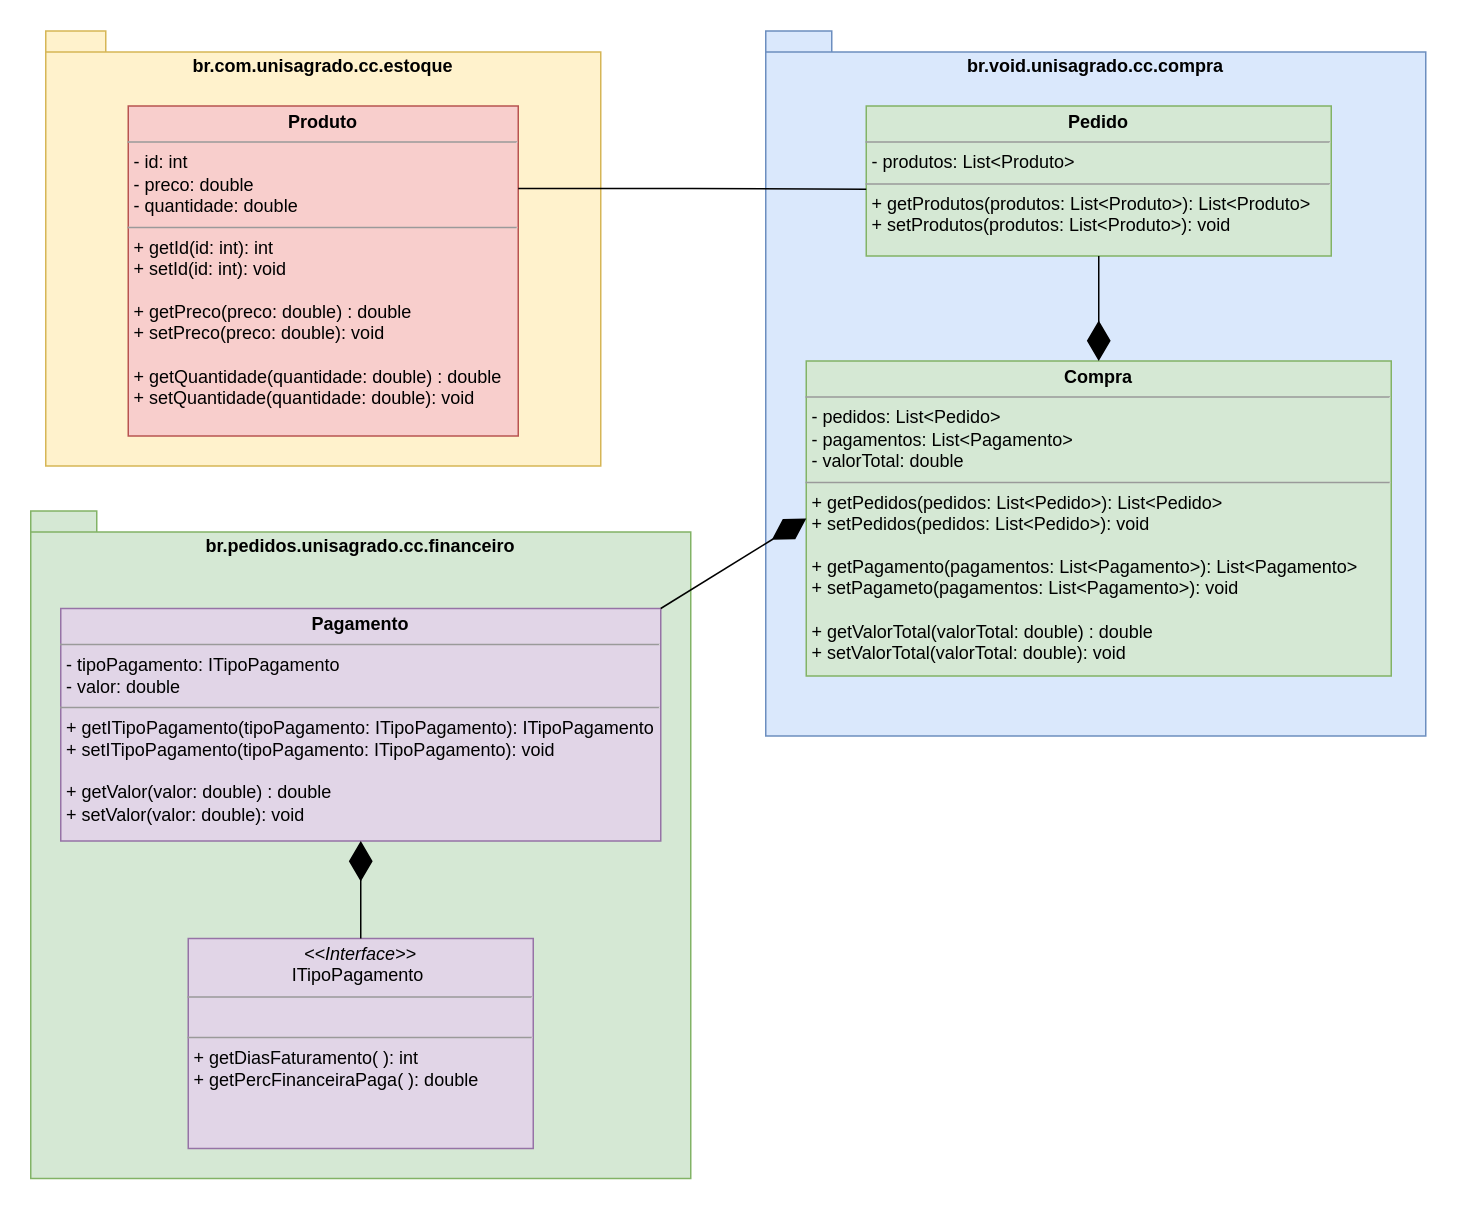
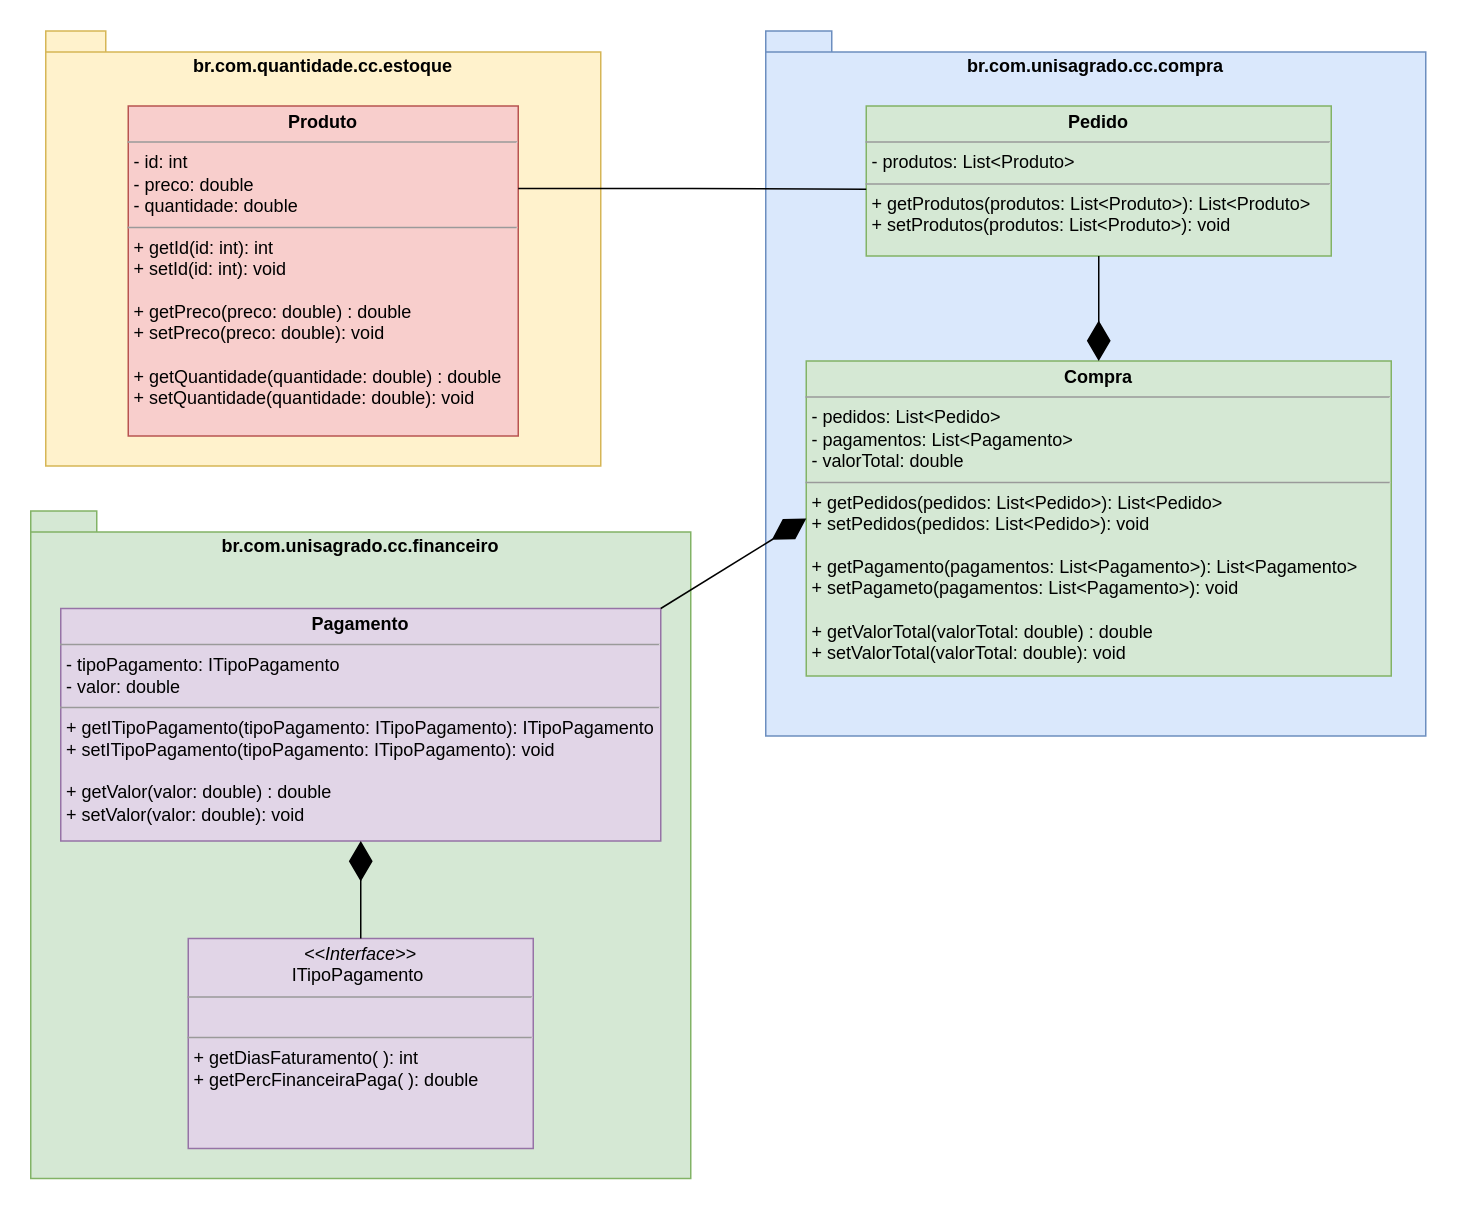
  <mxCell id="0" />
  <mxCell id="1" parent="0" />
- <mxCell id="2" value="br.com.unisagrado.cc.estoque" style="shape=folder;fontStyle=1;spacingTop=10;tabWidth=40;tabHeight=14;tabPosition=left;html=1;whiteSpace=wrap;verticalAlign=top;fillColor=#fff2cc;strokeColor=#d6b656;" parent="1" vertex="1"><mxGeometry x="30" y="20" width="370" height="290" as="geometry" /></mxCell>
+ <mxCell id="2" value="br.com.quantidade.cc.estoque" style="shape=folder;fontStyle=1;spacingTop=10;tabWidth=40;tabHeight=14;tabPosition=left;html=1;whiteSpace=wrap;verticalAlign=top;fillColor=#fff2cc;strokeColor=#d6b656;" parent="1" vertex="1"><mxGeometry x="30" y="20" width="370" height="290" as="geometry" /></mxCell>
  <mxCell id="3" value="&lt;p style=&quot;margin:0px;margin-top:4px;text-align:center;&quot;&gt;&lt;b&gt;Produto&lt;/b&gt;&lt;/p&gt;&lt;hr size=&quot;1&quot;&gt;&lt;p style=&quot;margin:0px;margin-left:4px;&quot;&gt;- id: int&lt;/p&gt;&lt;p style=&quot;margin:0px;margin-left:4px;&quot;&gt;- preco: double&lt;/p&gt;&lt;p style=&quot;margin:0px;margin-left:4px;&quot;&gt;- quantidade: double&lt;/p&gt;&lt;hr size=&quot;1&quot;&gt;&lt;p style=&quot;margin:0px;margin-left:4px;&quot;&gt;+ getId(id: int): int&lt;/p&gt;&lt;p style=&quot;margin:0px;margin-left:4px;&quot;&gt;+ setId(id: int): void&lt;/p&gt;&lt;p style=&quot;margin:0px;margin-left:4px;&quot;&gt;&lt;br&gt;&lt;/p&gt;&lt;p style=&quot;margin:0px;margin-left:4px;&quot;&gt;+ getPreco(preco: double) : double&amp;nbsp;&lt;/p&gt;&lt;p style=&quot;margin:0px;margin-left:4px;&quot;&gt;&lt;span style=&quot;background-color: initial;&quot;&gt;+ setPreco(preco: double): void&lt;/span&gt;&lt;/p&gt;&lt;p style=&quot;margin:0px;margin-left:4px;&quot;&gt;&lt;br&gt;&lt;/p&gt;&lt;p style=&quot;margin:0px;margin-left:4px;&quot;&gt;+ getQuantidade(quantidade: double) : double&lt;/p&gt;&lt;p style=&quot;margin:0px;margin-left:4px;&quot;&gt;&lt;span style=&quot;background-color: initial;&quot;&gt;+ setQuantidade(quantidade: double): void&lt;/span&gt;&lt;/p&gt;" style="verticalAlign=top;align=left;overflow=fill;fontSize=12;fontFamily=Helvetica;html=1;whiteSpace=wrap;fillColor=#f8cecc;strokeColor=#b85450;" parent="1" vertex="1"><mxGeometry x="85" y="70" width="260" height="220" as="geometry" /></mxCell>
  <mxCell id="4" value="" style="group" parent="1" vertex="1" connectable="0"><mxGeometry x="20" y="340" width="440" height="445" as="geometry" /></mxCell>
- <mxCell id="5" value="br.pedidos.unisagrado.cc.financeiro" style="shape=folder;fontStyle=1;spacingTop=10;tabWidth=40;tabHeight=14;tabPosition=left;html=1;whiteSpace=wrap;verticalAlign=top;fillColor=#d5e8d4;strokeColor=#82b366;" parent="4" vertex="1"><mxGeometry width="440" height="445" as="geometry" /></mxCell>
+ <mxCell id="5" value="br.com.unisagrado.cc.financeiro" style="shape=folder;fontStyle=1;spacingTop=10;tabWidth=40;tabHeight=14;tabPosition=left;html=1;whiteSpace=wrap;verticalAlign=top;fillColor=#d5e8d4;strokeColor=#82b366;" parent="4" vertex="1"><mxGeometry width="440" height="445" as="geometry" /></mxCell>
  <mxCell id="6" value="&lt;p style=&quot;margin:0px;margin-top:4px;text-align:center;&quot;&gt;&lt;b&gt;Pagamento&lt;/b&gt;&lt;/p&gt;&lt;hr size=&quot;1&quot;&gt;&lt;p style=&quot;margin:0px;margin-left:4px;&quot;&gt;- tipoPagamento: ITipoPagamento&lt;/p&gt;&lt;p style=&quot;margin:0px;margin-left:4px;&quot;&gt;- valor: double&lt;/p&gt;&lt;hr size=&quot;1&quot;&gt;&lt;p style=&quot;margin:0px;margin-left:4px;&quot;&gt;+ getITipoPagamento(tipoPagamento: ITipoPagamento): ITipoPagamento&lt;/p&gt;&lt;p style=&quot;margin:0px;margin-left:4px;&quot;&gt;+ setITipoPagamento(tipoPagamento: ITipoPagamento): void&lt;/p&gt;&lt;p style=&quot;margin:0px;margin-left:4px;&quot;&gt;&lt;br&gt;&lt;/p&gt;&lt;p style=&quot;margin:0px;margin-left:4px;&quot;&gt;+ getValor(valor: double) : double&amp;nbsp;&lt;/p&gt;&lt;p style=&quot;margin:0px;margin-left:4px;&quot;&gt;&lt;span style=&quot;background-color: initial;&quot;&gt;+ setValor(valor: double): void&lt;/span&gt;&lt;/p&gt;" style="verticalAlign=top;align=left;overflow=fill;fontSize=12;fontFamily=Helvetica;html=1;whiteSpace=wrap;fillColor=#e1d5e7;strokeColor=#9673a6;" parent="4" vertex="1"><mxGeometry x="20" y="65" width="400" height="155" as="geometry" /></mxCell>
  <mxCell id="7" value="&lt;p style=&quot;margin:0px;margin-top:4px;text-align:center;&quot;&gt;&lt;i&gt;&amp;lt;&amp;lt;Interface&amp;gt;&amp;gt;&lt;/i&gt;&lt;br&gt;ITipoPagamento&lt;b&gt;&amp;nbsp;&lt;/b&gt;&lt;/p&gt;&lt;hr size=&quot;1&quot;&gt;&lt;p style=&quot;margin:0px;margin-left:4px;&quot;&gt;&lt;br&gt;&lt;/p&gt;&lt;hr size=&quot;1&quot;&gt;&lt;p style=&quot;margin:0px;margin-left:4px;&quot;&gt;+ getDiasFaturamento( ): int&lt;br&gt;+ getPercFinanceiraPaga( ): double&lt;/p&gt;" style="verticalAlign=top;align=left;overflow=fill;fontSize=12;fontFamily=Helvetica;html=1;whiteSpace=wrap;fillColor=#e1d5e7;strokeColor=#9673a6;" parent="4" vertex="1"><mxGeometry x="105" y="285" width="230" height="140" as="geometry" /></mxCell>
  <mxCell id="8" value="" style="endArrow=diamondThin;endFill=1;endSize=24;html=1;rounded=0;exitX=0.5;exitY=0;exitDx=0;exitDy=0;entryX=0.5;entryY=1;entryDx=0;entryDy=0;" edge="1" parent="4" source="7" target="6"><mxGeometry width="160" relative="1" as="geometry"><mxPoint x="430" y="75" as="sourcePoint" /><mxPoint x="527" y="15" as="targetPoint" /></mxGeometry></mxCell>
  <mxCell id="9" value="" style="group" parent="1" vertex="1" connectable="0"><mxGeometry x="510" y="20" width="440" height="470" as="geometry" /></mxCell>
- <mxCell id="10" value="br.void.unisagrado.cc.compra" style="shape=folder;fontStyle=1;spacingTop=10;tabWidth=40;tabHeight=14;tabPosition=left;html=1;whiteSpace=wrap;verticalAlign=top;fillColor=#dae8fc;strokeColor=#6c8ebf;" parent="9" vertex="1"><mxGeometry width="440" height="470" as="geometry" /></mxCell>
+ <mxCell id="10" value="br.com.unisagrado.cc.compra" style="shape=folder;fontStyle=1;spacingTop=10;tabWidth=40;tabHeight=14;tabPosition=left;html=1;whiteSpace=wrap;verticalAlign=top;fillColor=#dae8fc;strokeColor=#6c8ebf;" parent="9" vertex="1"><mxGeometry width="440" height="470" as="geometry" /></mxCell>
  <mxCell id="11" value="&lt;p style=&quot;margin:0px;margin-top:4px;text-align:center;&quot;&gt;&lt;b&gt;Pedido&lt;/b&gt;&lt;/p&gt;&lt;hr size=&quot;1&quot;&gt;&lt;p style=&quot;margin:0px;margin-left:4px;&quot;&gt;- produtos: List&amp;lt;Produto&amp;gt;&lt;/p&gt;&lt;hr size=&quot;1&quot;&gt;&lt;p style=&quot;margin:0px;margin-left:4px;&quot;&gt;+ getProdutos(produtos: List&amp;lt;Produto&amp;gt;): List&amp;lt;Produto&amp;gt;&amp;nbsp;&lt;/p&gt;&lt;p style=&quot;margin:0px;margin-left:4px;&quot;&gt;+ setProdutos(produtos: List&amp;lt;Produto&amp;gt;): void&lt;/p&gt;&lt;p style=&quot;margin:0px;margin-left:4px;&quot;&gt;&lt;br&gt;&lt;/p&gt;" style="verticalAlign=top;align=left;overflow=fill;fontSize=12;fontFamily=Helvetica;html=1;whiteSpace=wrap;fillColor=#d5e8d4;strokeColor=#82b366;" parent="9" vertex="1"><mxGeometry x="67" y="50" width="310" height="100" as="geometry" /></mxCell>
  <mxCell id="12" value="&lt;p style=&quot;margin:0px;margin-top:4px;text-align:center;&quot;&gt;&lt;b&gt;Compra&lt;/b&gt;&lt;/p&gt;&lt;hr size=&quot;1&quot;&gt;&lt;p style=&quot;margin:0px;margin-left:4px;&quot;&gt;- pedidos: List&amp;lt;Pedido&amp;gt;&lt;/p&gt;&lt;p style=&quot;margin:0px;margin-left:4px;&quot;&gt;- pagamentos: List&amp;lt;Pagamento&amp;gt;&lt;/p&gt;&lt;p style=&quot;margin:0px;margin-left:4px;&quot;&gt;- valorTotal: double&lt;/p&gt;&lt;hr size=&quot;1&quot;&gt;&lt;p style=&quot;border-color: var(--border-color); margin: 0px 0px 0px 4px;&quot;&gt;+ getPedidos(pedidos: List&amp;lt;Pedido&amp;gt;): List&amp;lt;Pedido&amp;gt;&amp;nbsp;&lt;/p&gt;&lt;p style=&quot;border-color: var(--border-color); margin: 0px 0px 0px 4px;&quot;&gt;+ setPedidos(pedidos: List&amp;lt;Pedido&amp;gt;): void&lt;/p&gt;&lt;p style=&quot;border-color: var(--border-color); margin: 0px 0px 0px 4px;&quot;&gt;&lt;br&gt;&lt;/p&gt;&lt;p style=&quot;border-color: var(--border-color); margin: 0px 0px 0px 4px;&quot;&gt;+ getPagamento(pagamentos: List&amp;lt;Pagamento&amp;gt;): List&amp;lt;Pagamento&amp;gt;&amp;nbsp;&lt;/p&gt;&lt;p style=&quot;border-color: var(--border-color); margin: 0px 0px 0px 4px;&quot;&gt;+ setPagameto(pagamentos: List&amp;lt;Pagamento&amp;gt;): void&lt;/p&gt;&lt;p style=&quot;margin:0px;margin-left:4px;&quot;&gt;&lt;br&gt;&lt;/p&gt;&lt;p style=&quot;margin:0px;margin-left:4px;&quot;&gt;+ getValorTotal(valorTotal: double) : double&lt;/p&gt;&lt;p style=&quot;margin:0px;margin-left:4px;&quot;&gt;+ setValorTotal(valorTotal: double): void&lt;/p&gt;" style="verticalAlign=top;align=left;overflow=fill;fontSize=12;fontFamily=Helvetica;html=1;whiteSpace=wrap;fillColor=#d5e8d4;strokeColor=#82b366;" parent="9" vertex="1"><mxGeometry x="27" y="220" width="390" height="210" as="geometry" /></mxCell>
  <mxCell id="13" value="" style="endArrow=diamondThin;endFill=1;endSize=24;html=1;rounded=0;entryX=0.5;entryY=0;entryDx=0;entryDy=0;" edge="1" parent="9" source="11" target="12"><mxGeometry width="160" relative="1" as="geometry"><mxPoint x="-150" y="380" as="sourcePoint" /><mxPoint x="10" y="380" as="targetPoint" /></mxGeometry></mxCell>
  <mxCell id="14" value="" style="endArrow=diamondThin;endFill=1;endSize=24;html=1;rounded=0;exitX=1;exitY=0;exitDx=0;exitDy=0;" edge="1" parent="1" source="6"><mxGeometry width="160" relative="1" as="geometry"><mxPoint x="742" y="180" as="sourcePoint" /><mxPoint x="537" y="345" as="targetPoint" /></mxGeometry></mxCell>
  <mxCell id="15" value="" style="endArrow=none;html=1;edgeStyle=orthogonalEdgeStyle;rounded=0;exitX=1;exitY=0.25;exitDx=0;exitDy=0;entryX=0;entryY=0.555;entryDx=0;entryDy=0;entryPerimeter=0;" edge="1" parent="1" source="3" target="11"><mxGeometry relative="1" as="geometry"><mxPoint x="360" y="260" as="sourcePoint" /><mxPoint x="520" y="260" as="targetPoint" /></mxGeometry></mxCell>
